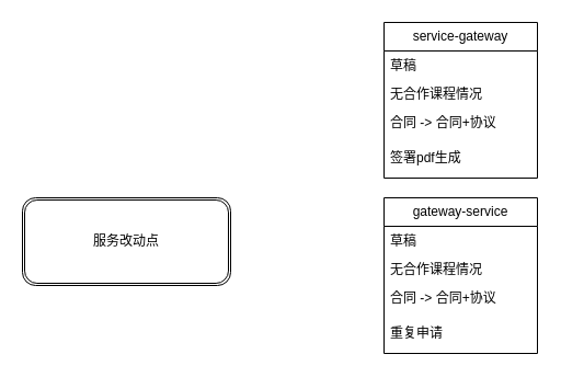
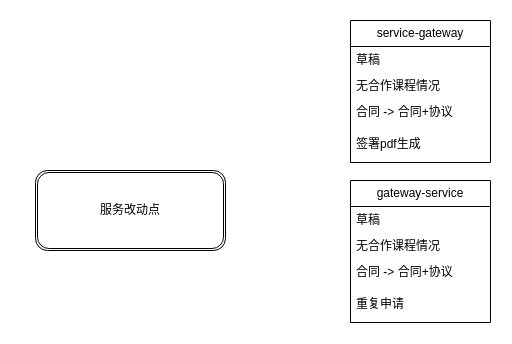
  <mxCell id="0" />
  <mxCell id="1" parent="0" />
- <mxCell id="2" value="服务改动点" style="shape=ext;double=1;rounded=1;whiteSpace=wrap;html=1;" vertex="1" parent="1"><mxGeometry x="20" y="180" width="190" height="80" as="geometry" /></mxCell>
+ <mxCell id="2" value="服务改动点" style="shape=ext;double=1;rounded=1;whiteSpace=wrap;html=1;" vertex="1" parent="1"><mxGeometry x="35" y="170" width="190" height="80" as="geometry" /></mxCell>
  <mxCell id="3" value="service-gateway" style="swimlane;fontStyle=0;childLayout=stackLayout;horizontal=1;startSize=26;fillColor=none;horizontalStack=0;resizeParent=1;resizeParentMax=0;resizeLast=0;collapsible=1;marginBottom=0;whiteSpace=wrap;html=1;" vertex="1" parent="1"><mxGeometry x="350" y="20" width="140" height="142" as="geometry" /></mxCell>
  <mxCell id="4" value="草稿" style="text;strokeColor=none;fillColor=none;align=left;verticalAlign=top;spacingLeft=4;spacingRight=4;overflow=hidden;rotatable=0;points=[[0,0.5],[1,0.5]];portConstraint=eastwest;whiteSpace=wrap;html=1;" vertex="1" parent="3"><mxGeometry y="26" width="140" height="26" as="geometry" /></mxCell>
  <mxCell id="5" value="无合作课程情况" style="text;strokeColor=none;fillColor=none;align=left;verticalAlign=top;spacingLeft=4;spacingRight=4;overflow=hidden;rotatable=0;points=[[0,0.5],[1,0.5]];portConstraint=eastwest;whiteSpace=wrap;html=1;" vertex="1" parent="3"><mxGeometry y="52" width="140" height="26" as="geometry" /></mxCell>
  <mxCell id="6" value="合同 -&amp;gt; 合同+协议" style="text;strokeColor=none;fillColor=none;align=left;verticalAlign=top;spacingLeft=4;spacingRight=4;overflow=hidden;rotatable=0;points=[[0,0.5],[1,0.5]];portConstraint=eastwest;whiteSpace=wrap;html=1;" vertex="1" parent="3"><mxGeometry y="78" width="140" height="32" as="geometry" /></mxCell>
  <mxCell id="7" value="签署pdf生成" style="text;strokeColor=none;fillColor=none;align=left;verticalAlign=top;spacingLeft=4;spacingRight=4;overflow=hidden;rotatable=0;points=[[0,0.5],[1,0.5]];portConstraint=eastwest;whiteSpace=wrap;html=1;" vertex="1" parent="3"><mxGeometry y="110" width="140" height="32" as="geometry" /></mxCell>
  <mxCell id="8" value="gateway-service" style="swimlane;fontStyle=0;childLayout=stackLayout;horizontal=1;startSize=26;fillColor=none;horizontalStack=0;resizeParent=1;resizeParentMax=0;resizeLast=0;collapsible=1;marginBottom=0;whiteSpace=wrap;html=1;" vertex="1" parent="1"><mxGeometry x="350" y="180" width="140" height="142" as="geometry" /></mxCell>
  <mxCell id="9" value="草稿" style="text;strokeColor=none;fillColor=none;align=left;verticalAlign=top;spacingLeft=4;spacingRight=4;overflow=hidden;rotatable=0;points=[[0,0.5],[1,0.5]];portConstraint=eastwest;whiteSpace=wrap;html=1;" vertex="1" parent="8"><mxGeometry y="26" width="140" height="26" as="geometry" /></mxCell>
  <mxCell id="10" value="无合作课程情况" style="text;strokeColor=none;fillColor=none;align=left;verticalAlign=top;spacingLeft=4;spacingRight=4;overflow=hidden;rotatable=0;points=[[0,0.5],[1,0.5]];portConstraint=eastwest;whiteSpace=wrap;html=1;" vertex="1" parent="8"><mxGeometry y="52" width="140" height="26" as="geometry" /></mxCell>
  <mxCell id="11" value="合同 -&amp;gt; 合同+协议" style="text;strokeColor=none;fillColor=none;align=left;verticalAlign=top;spacingLeft=4;spacingRight=4;overflow=hidden;rotatable=0;points=[[0,0.5],[1,0.5]];portConstraint=eastwest;whiteSpace=wrap;html=1;" vertex="1" parent="8"><mxGeometry y="78" width="140" height="32" as="geometry" /></mxCell>
  <mxCell id="12" value="重复申请" style="text;strokeColor=none;fillColor=none;align=left;verticalAlign=top;spacingLeft=4;spacingRight=4;overflow=hidden;rotatable=0;points=[[0,0.5],[1,0.5]];portConstraint=eastwest;whiteSpace=wrap;html=1;" vertex="1" parent="8"><mxGeometry y="110" width="140" height="32" as="geometry" /></mxCell>
